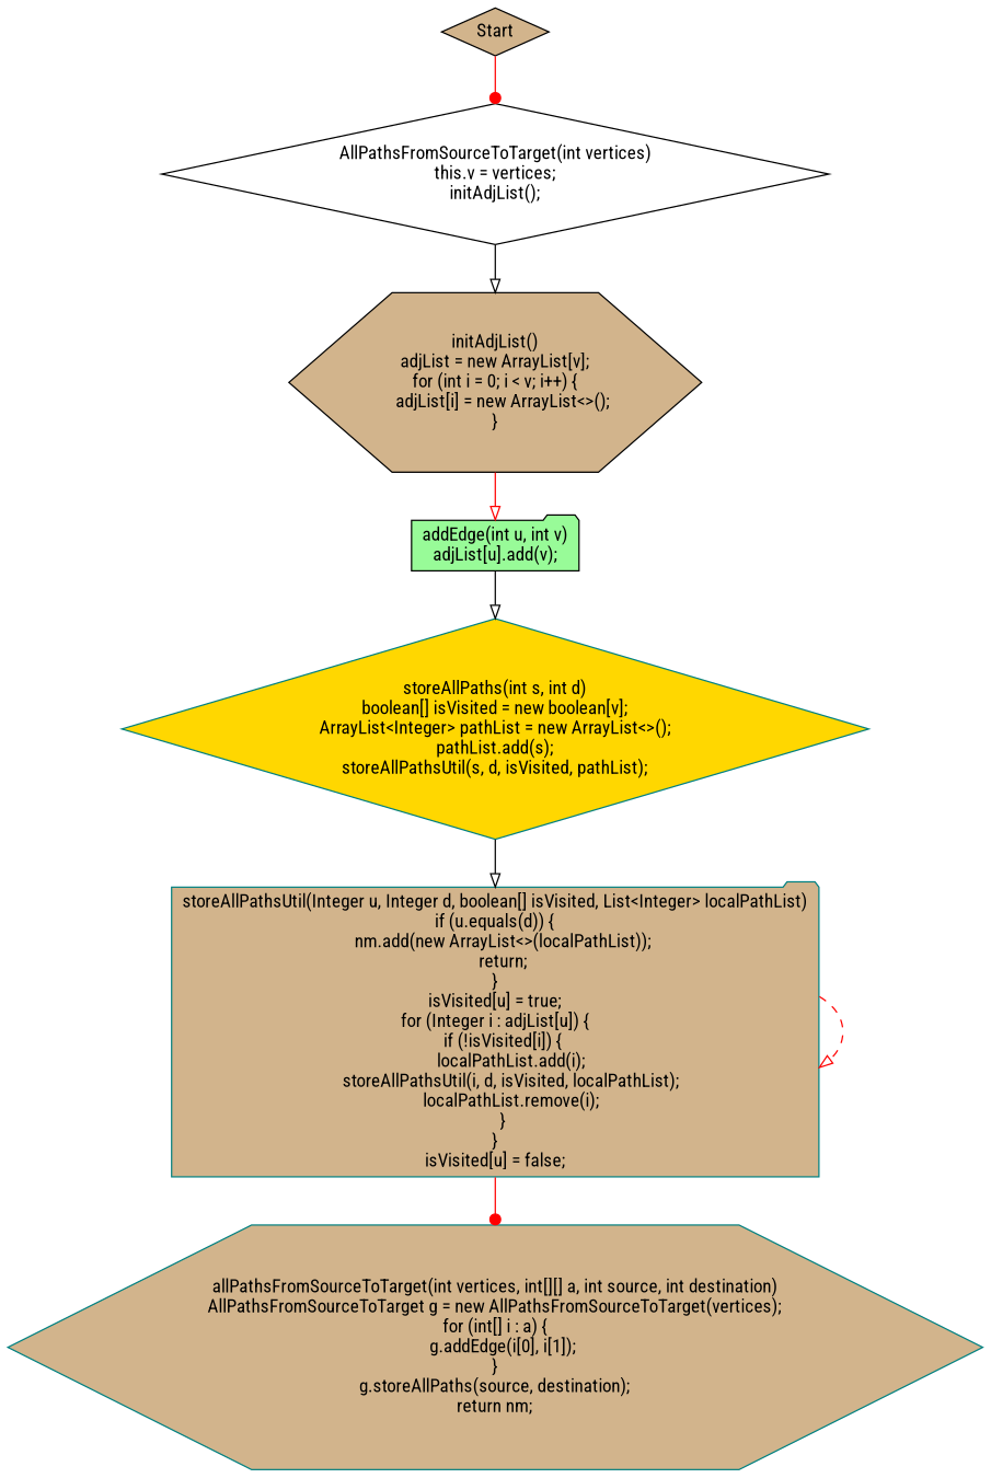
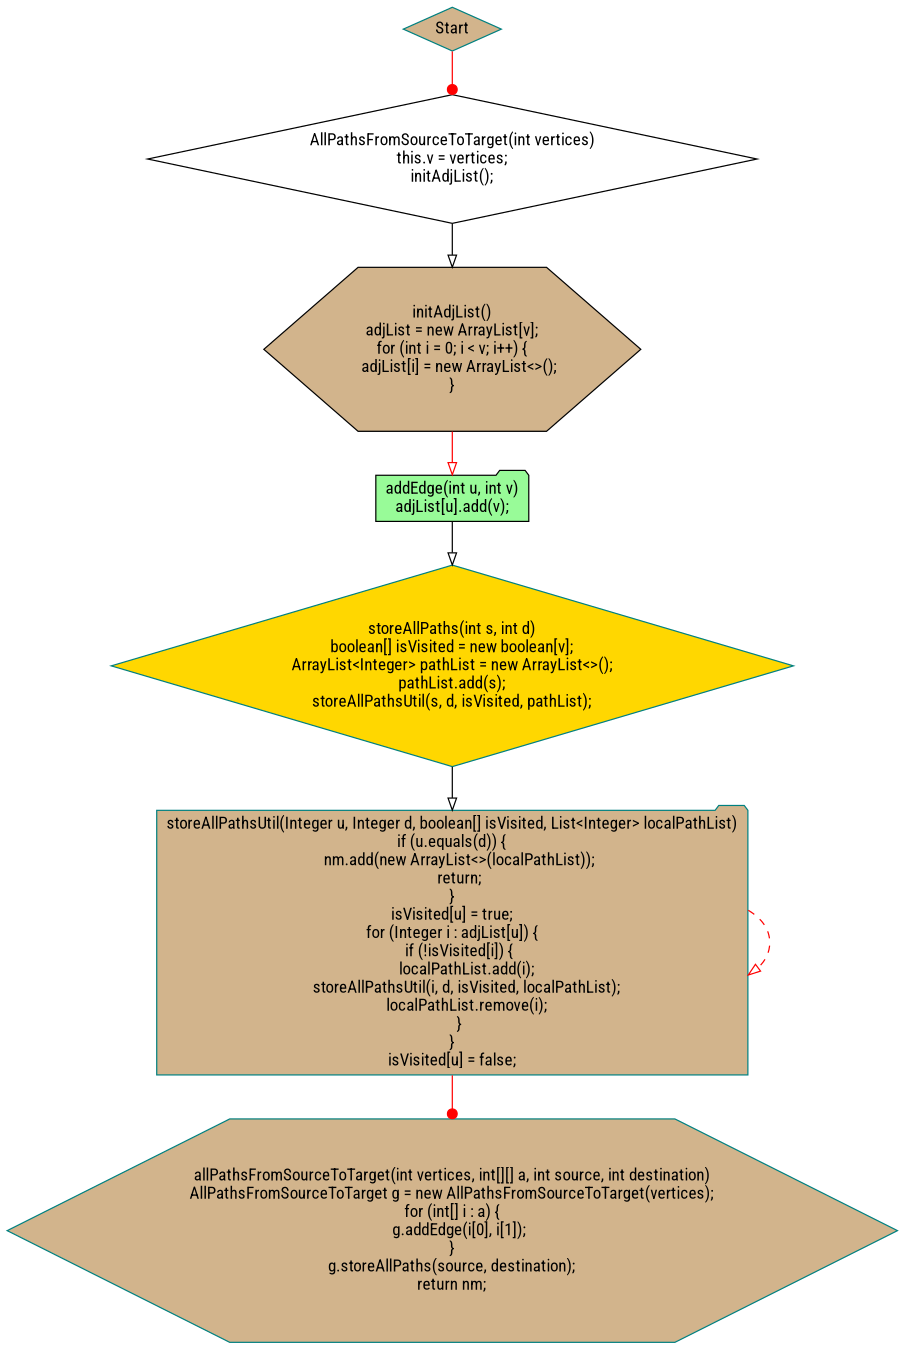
  digraph {
    fontname="Roboto Condensed"
    node [shape=diamond style=filled fillcolor=tan color=black fontname="Roboto Condensed"]
    edge [color=red arrowhead=onormal fontname="Roboto Condensed"]
-   n1 [label=Start]
+   n1 [label=Start color=teal]
    n2 [label="AllPathsFromSourceToTarget(int vertices)\nthis.v = vertices;\ninitAdjList();" fillcolor=white]
    n3 [label="initAdjList()\nadjList = new ArrayList[v];\nfor (int i = 0; i < v; i++) {\n    adjList[i] = new ArrayList<>();\n}" shape=hexagon]
    n4 [label="addEdge(int u, int v)\nadjList[u].add(v);" shape=folder fillcolor=palegreen]
    n5 [label="storeAllPaths(int s, int d)\nboolean[] isVisited = new boolean[v];\nArrayList<Integer> pathList = new ArrayList<>();\npathList.add(s);\nstoreAllPathsUtil(s, d, isVisited, pathList);" fillcolor=gold color=teal]
    n6 [label="storeAllPathsUtil(Integer u, Integer d, boolean[] isVisited, List<Integer> localPathList)\nif (u.equals(d)) {\n    nm.add(new ArrayList<>(localPathList));\n    return;\n}\nisVisited[u] = true;\nfor (Integer i : adjList[u]) {\n    if (!isVisited[i]) {\n        localPathList.add(i);\n        storeAllPathsUtil(i, d, isVisited, localPathList);\n        localPathList.remove(i);\n    }\n}\nisVisited[u] = false;" shape=folder color=teal]
    n7 [label="allPathsFromSourceToTarget(int vertices, int[][] a, int source, int destination)\nAllPathsFromSourceToTarget g = new AllPathsFromSourceToTarget(vertices);\nfor (int[] i : a) {\n    g.addEdge(i[0], i[1]);\n}\ng.storeAllPaths(source, destination);\nreturn nm;" shape=hexagon color=teal]
    n1 -> n2 [arrowhead=dot]
    n2 -> n3 [color=black]
    n3 -> n4
    n4 -> n5 [color=black]
    n5 -> n6 [color=black]
    n6 -> n6 [style=dashed]
    n6 -> n7 [arrowhead=dot]
  }
